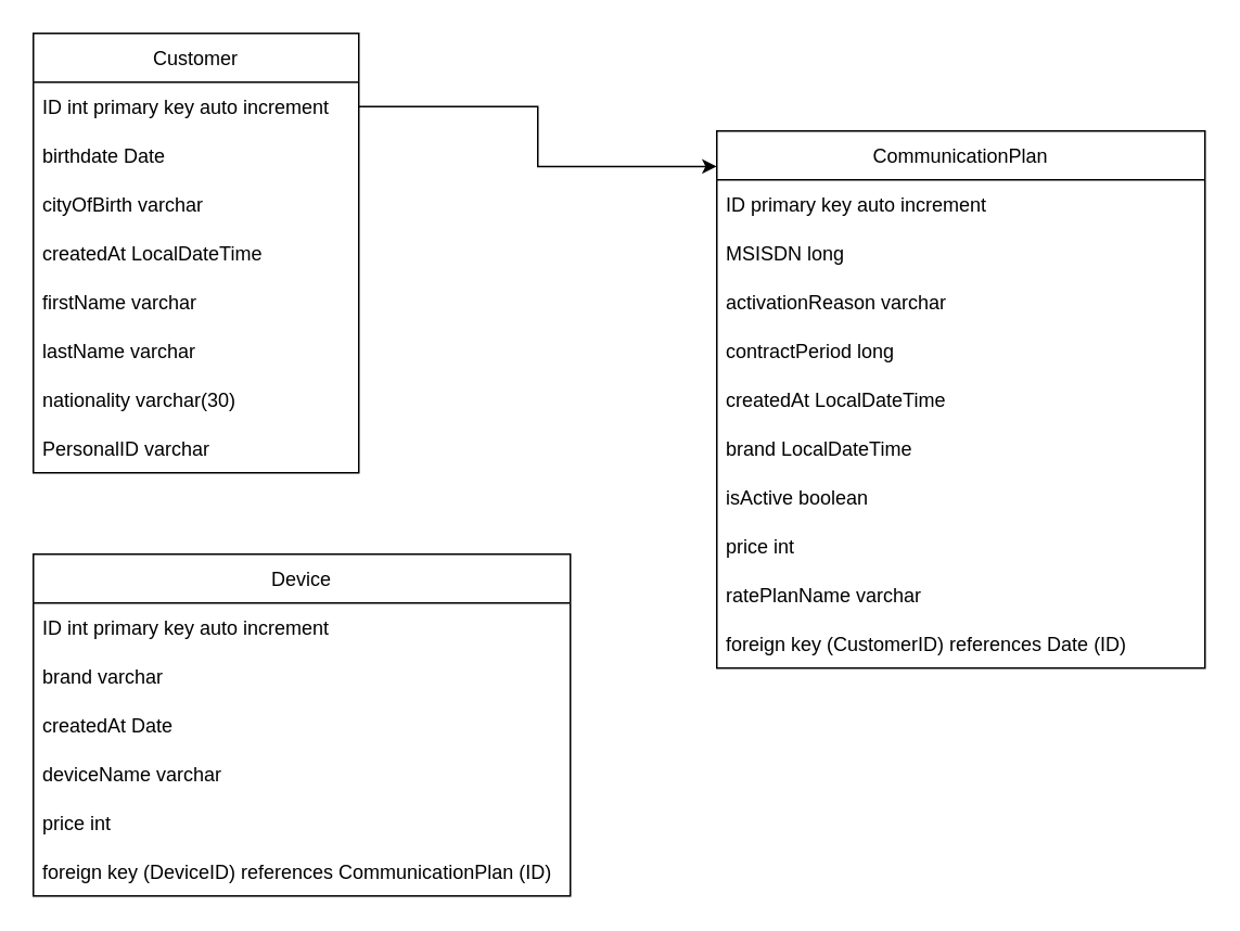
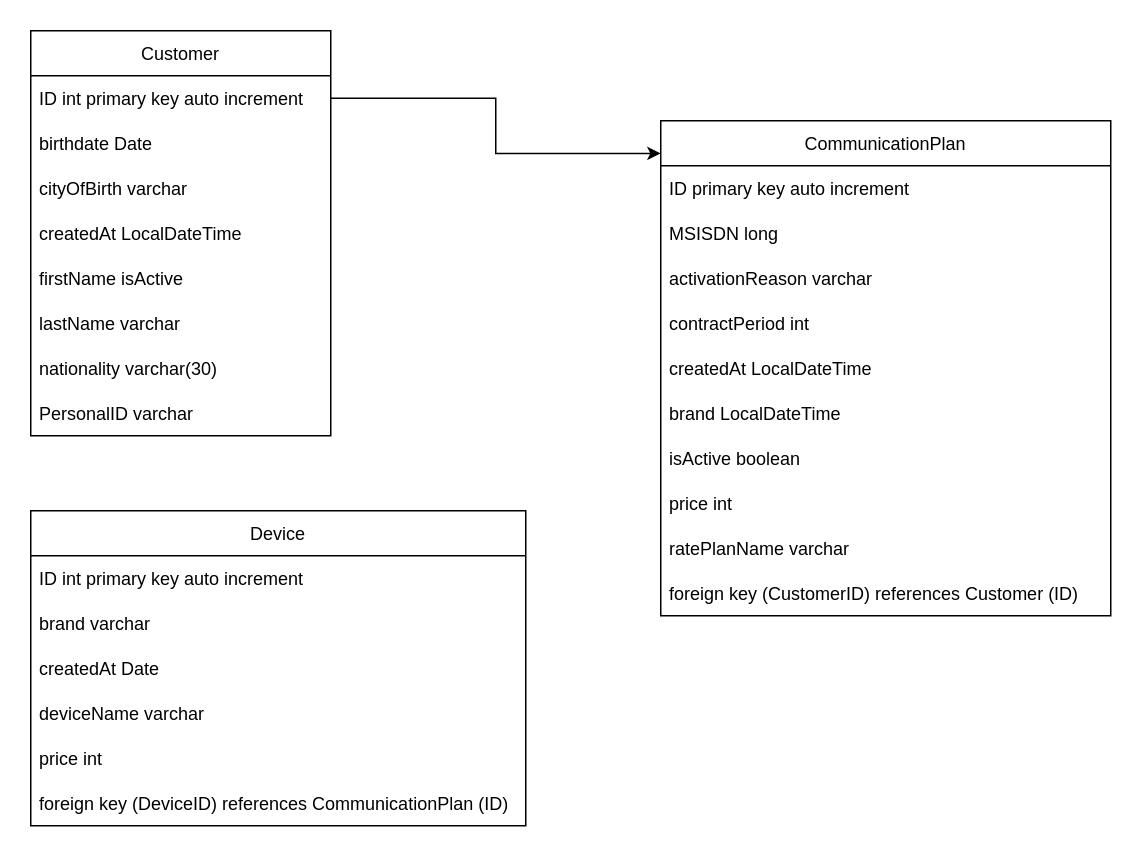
  <mxCell id="0" />
  <mxCell id="1" parent="0" />
  <mxCell id="2" value="Customer" style="swimlane;fontStyle=0;childLayout=stackLayout;horizontal=1;startSize=30;horizontalStack=0;resizeParent=1;resizeParentMax=0;resizeLast=0;collapsible=1;marginBottom=0;" parent="1" vertex="1"><mxGeometry x="20" y="20" width="200" height="270" as="geometry" /></mxCell>
  <mxCell id="3" value="ID int primary key auto increment" style="text;strokeColor=none;fillColor=none;align=left;verticalAlign=middle;spacingLeft=4;spacingRight=4;overflow=hidden;points=[[0,0.5],[1,0.5]];portConstraint=eastwest;rotatable=0;" parent="2" vertex="1"><mxGeometry y="30" width="200" height="30" as="geometry" /></mxCell>
  <mxCell id="4" value="birthdate Date" style="text;strokeColor=none;fillColor=none;align=left;verticalAlign=middle;spacingLeft=4;spacingRight=4;overflow=hidden;points=[[0,0.5],[1,0.5]];portConstraint=eastwest;rotatable=0;" parent="2" vertex="1"><mxGeometry y="60" width="200" height="30" as="geometry" /></mxCell>
  <mxCell id="5" value="cityOfBirth varchar" style="text;strokeColor=none;fillColor=none;align=left;verticalAlign=middle;spacingLeft=4;spacingRight=4;overflow=hidden;points=[[0,0.5],[1,0.5]];portConstraint=eastwest;rotatable=0;" parent="2" vertex="1"><mxGeometry y="90" width="200" height="30" as="geometry" /></mxCell>
  <mxCell id="6" value="createdAt LocalDateTime" style="text;strokeColor=none;fillColor=none;align=left;verticalAlign=middle;spacingLeft=4;spacingRight=4;overflow=hidden;points=[[0,0.5],[1,0.5]];portConstraint=eastwest;rotatable=0;" parent="2" vertex="1"><mxGeometry y="120" width="200" height="30" as="geometry" /></mxCell>
- <mxCell id="7" value="firstName varchar" style="text;strokeColor=none;fillColor=none;align=left;verticalAlign=middle;spacingLeft=4;spacingRight=4;overflow=hidden;points=[[0,0.5],[1,0.5]];portConstraint=eastwest;rotatable=0;" parent="2" vertex="1"><mxGeometry y="150" width="200" height="30" as="geometry" /></mxCell>
+ <mxCell id="7" value="firstName isActive" style="text;strokeColor=none;fillColor=none;align=left;verticalAlign=middle;spacingLeft=4;spacingRight=4;overflow=hidden;points=[[0,0.5],[1,0.5]];portConstraint=eastwest;rotatable=0;" parent="2" vertex="1"><mxGeometry y="150" width="200" height="30" as="geometry" /></mxCell>
  <mxCell id="8" value="lastName varchar" style="text;strokeColor=none;fillColor=none;align=left;verticalAlign=middle;spacingLeft=4;spacingRight=4;overflow=hidden;points=[[0,0.5],[1,0.5]];portConstraint=eastwest;rotatable=0;" parent="2" vertex="1"><mxGeometry y="180" width="200" height="30" as="geometry" /></mxCell>
  <mxCell id="9" value="nationality varchar(30)" style="text;strokeColor=none;fillColor=none;align=left;verticalAlign=middle;spacingLeft=4;spacingRight=4;overflow=hidden;points=[[0,0.5],[1,0.5]];portConstraint=eastwest;rotatable=0;" parent="2" vertex="1"><mxGeometry y="210" width="200" height="30" as="geometry" /></mxCell>
  <mxCell id="10" value="PersonalID varchar" style="text;strokeColor=none;fillColor=none;align=left;verticalAlign=middle;spacingLeft=4;spacingRight=4;overflow=hidden;points=[[0,0.5],[1,0.5]];portConstraint=eastwest;rotatable=0;" parent="2" vertex="1"><mxGeometry y="240" width="200" height="30" as="geometry" /></mxCell>
  <mxCell id="11" value="CommunicationPlan" style="swimlane;fontStyle=0;childLayout=stackLayout;horizontal=1;startSize=30;horizontalStack=0;resizeParent=1;resizeParentMax=0;resizeLast=0;collapsible=1;marginBottom=0;" parent="1" vertex="1"><mxGeometry x="440" y="80" width="300" height="330" as="geometry" /></mxCell>
  <mxCell id="12" value="ID primary key auto increment" style="text;strokeColor=none;fillColor=none;align=left;verticalAlign=middle;spacingLeft=4;spacingRight=4;overflow=hidden;points=[[0,0.5],[1,0.5]];portConstraint=eastwest;rotatable=0;" parent="11" vertex="1"><mxGeometry y="30" width="300" height="30" as="geometry" /></mxCell>
  <mxCell id="13" value="MSISDN long" style="text;strokeColor=none;fillColor=none;align=left;verticalAlign=middle;spacingLeft=4;spacingRight=4;overflow=hidden;points=[[0,0.5],[1,0.5]];portConstraint=eastwest;rotatable=0;" parent="11" vertex="1"><mxGeometry y="60" width="300" height="30" as="geometry" /></mxCell>
  <mxCell id="14" value="activationReason varchar" style="text;strokeColor=none;fillColor=none;align=left;verticalAlign=middle;spacingLeft=4;spacingRight=4;overflow=hidden;points=[[0,0.5],[1,0.5]];portConstraint=eastwest;rotatable=0;" parent="11" vertex="1"><mxGeometry y="90" width="300" height="30" as="geometry" /></mxCell>
- <mxCell id="15" value="contractPeriod long" style="text;strokeColor=none;fillColor=none;align=left;verticalAlign=middle;spacingLeft=4;spacingRight=4;overflow=hidden;points=[[0,0.5],[1,0.5]];portConstraint=eastwest;rotatable=0;" parent="11" vertex="1"><mxGeometry y="120" width="300" height="30" as="geometry" /></mxCell>
+ <mxCell id="15" value="contractPeriod int" style="text;strokeColor=none;fillColor=none;align=left;verticalAlign=middle;spacingLeft=4;spacingRight=4;overflow=hidden;points=[[0,0.5],[1,0.5]];portConstraint=eastwest;rotatable=0;" parent="11" vertex="1"><mxGeometry y="120" width="300" height="30" as="geometry" /></mxCell>
  <mxCell id="16" value="createdAt LocalDateTime" style="text;strokeColor=none;fillColor=none;align=left;verticalAlign=middle;spacingLeft=4;spacingRight=4;overflow=hidden;points=[[0,0.5],[1,0.5]];portConstraint=eastwest;rotatable=0;" parent="11" vertex="1"><mxGeometry y="150" width="300" height="30" as="geometry" /></mxCell>
  <mxCell id="17" value="brand LocalDateTime" style="text;strokeColor=none;fillColor=none;align=left;verticalAlign=middle;spacingLeft=4;spacingRight=4;overflow=hidden;points=[[0,0.5],[1,0.5]];portConstraint=eastwest;rotatable=0;" parent="11" vertex="1"><mxGeometry y="180" width="300" height="30" as="geometry" /></mxCell>
  <mxCell id="18" value="isActive boolean" style="text;strokeColor=none;fillColor=none;align=left;verticalAlign=middle;spacingLeft=4;spacingRight=4;overflow=hidden;points=[[0,0.5],[1,0.5]];portConstraint=eastwest;rotatable=0;" parent="11" vertex="1"><mxGeometry y="210" width="300" height="30" as="geometry" /></mxCell>
  <mxCell id="19" value="price int" style="text;strokeColor=none;fillColor=none;align=left;verticalAlign=middle;spacingLeft=4;spacingRight=4;overflow=hidden;points=[[0,0.5],[1,0.5]];portConstraint=eastwest;rotatable=0;" parent="11" vertex="1"><mxGeometry y="240" width="300" height="30" as="geometry" /></mxCell>
  <mxCell id="20" value="ratePlanName varchar" style="text;strokeColor=none;fillColor=none;align=left;verticalAlign=middle;spacingLeft=4;spacingRight=4;overflow=hidden;points=[[0,0.5],[1,0.5]];portConstraint=eastwest;rotatable=0;" parent="11" vertex="1"><mxGeometry y="270" width="300" height="30" as="geometry" /></mxCell>
- <mxCell id="21" value="foreign key (CustomerID) references Date (ID)" style="text;strokeColor=none;fillColor=none;align=left;verticalAlign=middle;spacingLeft=4;spacingRight=4;overflow=hidden;points=[[0,0.5],[1,0.5]];portConstraint=eastwest;rotatable=0;" parent="11" vertex="1"><mxGeometry y="300" width="300" height="30" as="geometry" /></mxCell>
+ <mxCell id="21" value="foreign key (CustomerID) references Customer (ID)" style="text;strokeColor=none;fillColor=none;align=left;verticalAlign=middle;spacingLeft=4;spacingRight=4;overflow=hidden;points=[[0,0.5],[1,0.5]];portConstraint=eastwest;rotatable=0;" parent="11" vertex="1"><mxGeometry y="300" width="300" height="30" as="geometry" /></mxCell>
  <mxCell id="22" value="Device" style="swimlane;fontStyle=0;childLayout=stackLayout;horizontal=1;startSize=30;horizontalStack=0;resizeParent=1;resizeParentMax=0;resizeLast=0;collapsible=1;marginBottom=0;" parent="1" vertex="1"><mxGeometry x="20" y="340" width="330" height="210" as="geometry" /></mxCell>
  <mxCell id="23" value="ID int primary key auto increment" style="text;strokeColor=none;fillColor=none;align=left;verticalAlign=middle;spacingLeft=4;spacingRight=4;overflow=hidden;points=[[0,0.5],[1,0.5]];portConstraint=eastwest;rotatable=0;" parent="22" vertex="1"><mxGeometry y="30" width="330" height="30" as="geometry" /></mxCell>
  <mxCell id="24" value="brand varchar" style="text;strokeColor=none;fillColor=none;align=left;verticalAlign=middle;spacingLeft=4;spacingRight=4;overflow=hidden;points=[[0,0.5],[1,0.5]];portConstraint=eastwest;rotatable=0;" parent="22" vertex="1"><mxGeometry y="60" width="330" height="30" as="geometry" /></mxCell>
  <mxCell id="25" value="createdAt Date" style="text;strokeColor=none;fillColor=none;align=left;verticalAlign=middle;spacingLeft=4;spacingRight=4;overflow=hidden;points=[[0,0.5],[1,0.5]];portConstraint=eastwest;rotatable=0;" parent="22" vertex="1"><mxGeometry y="90" width="330" height="30" as="geometry" /></mxCell>
  <mxCell id="26" value="deviceName varchar" style="text;strokeColor=none;fillColor=none;align=left;verticalAlign=middle;spacingLeft=4;spacingRight=4;overflow=hidden;points=[[0,0.5],[1,0.5]];portConstraint=eastwest;rotatable=0;" parent="22" vertex="1"><mxGeometry y="120" width="330" height="30" as="geometry" /></mxCell>
  <mxCell id="27" value="price int" style="text;strokeColor=none;fillColor=none;align=left;verticalAlign=middle;spacingLeft=4;spacingRight=4;overflow=hidden;points=[[0,0.5],[1,0.5]];portConstraint=eastwest;rotatable=0;" parent="22" vertex="1"><mxGeometry y="150" width="330" height="30" as="geometry" /></mxCell>
  <mxCell id="28" value="foreign key (DeviceID) references CommunicationPlan (ID)" style="text;strokeColor=none;fillColor=none;align=left;verticalAlign=middle;spacingLeft=4;spacingRight=4;overflow=hidden;points=[[0,0.5],[1,0.5]];portConstraint=eastwest;rotatable=0;" parent="22" vertex="1"><mxGeometry y="180" width="330" height="30" as="geometry" /></mxCell>
  <mxCell id="29" style="edgeStyle=orthogonalEdgeStyle;rounded=0;orthogonalLoop=1;jettySize=auto;html=1;entryX=0;entryY=0.066;entryDx=0;entryDy=0;entryPerimeter=0;" parent="1" source="3" target="11" edge="1"><mxGeometry relative="1" as="geometry" /></mxCell>
